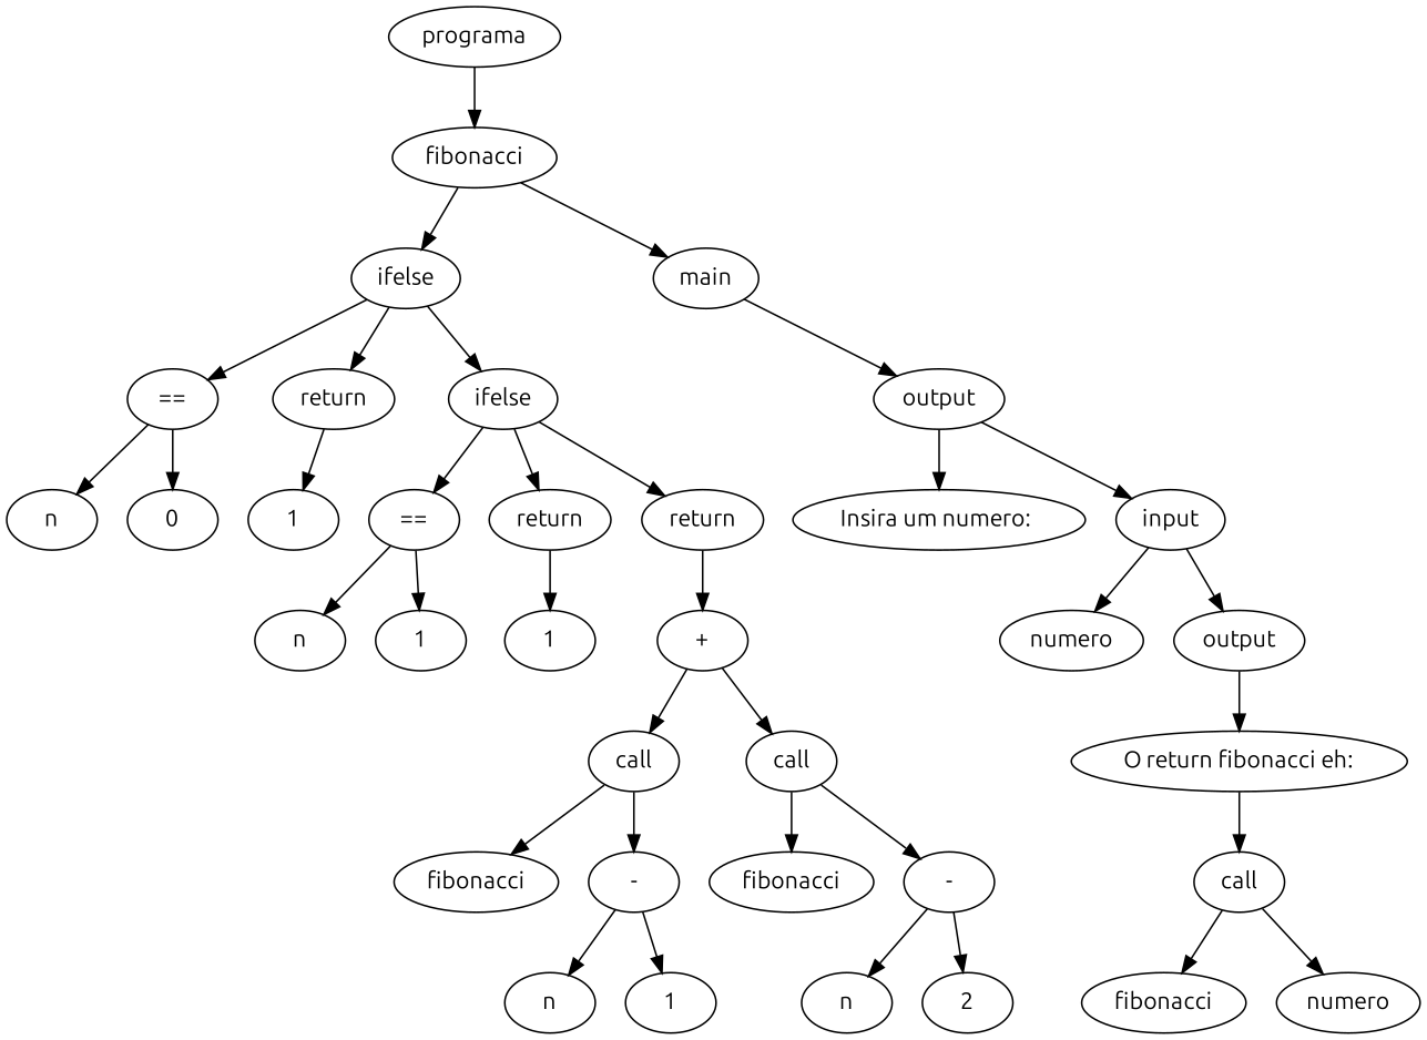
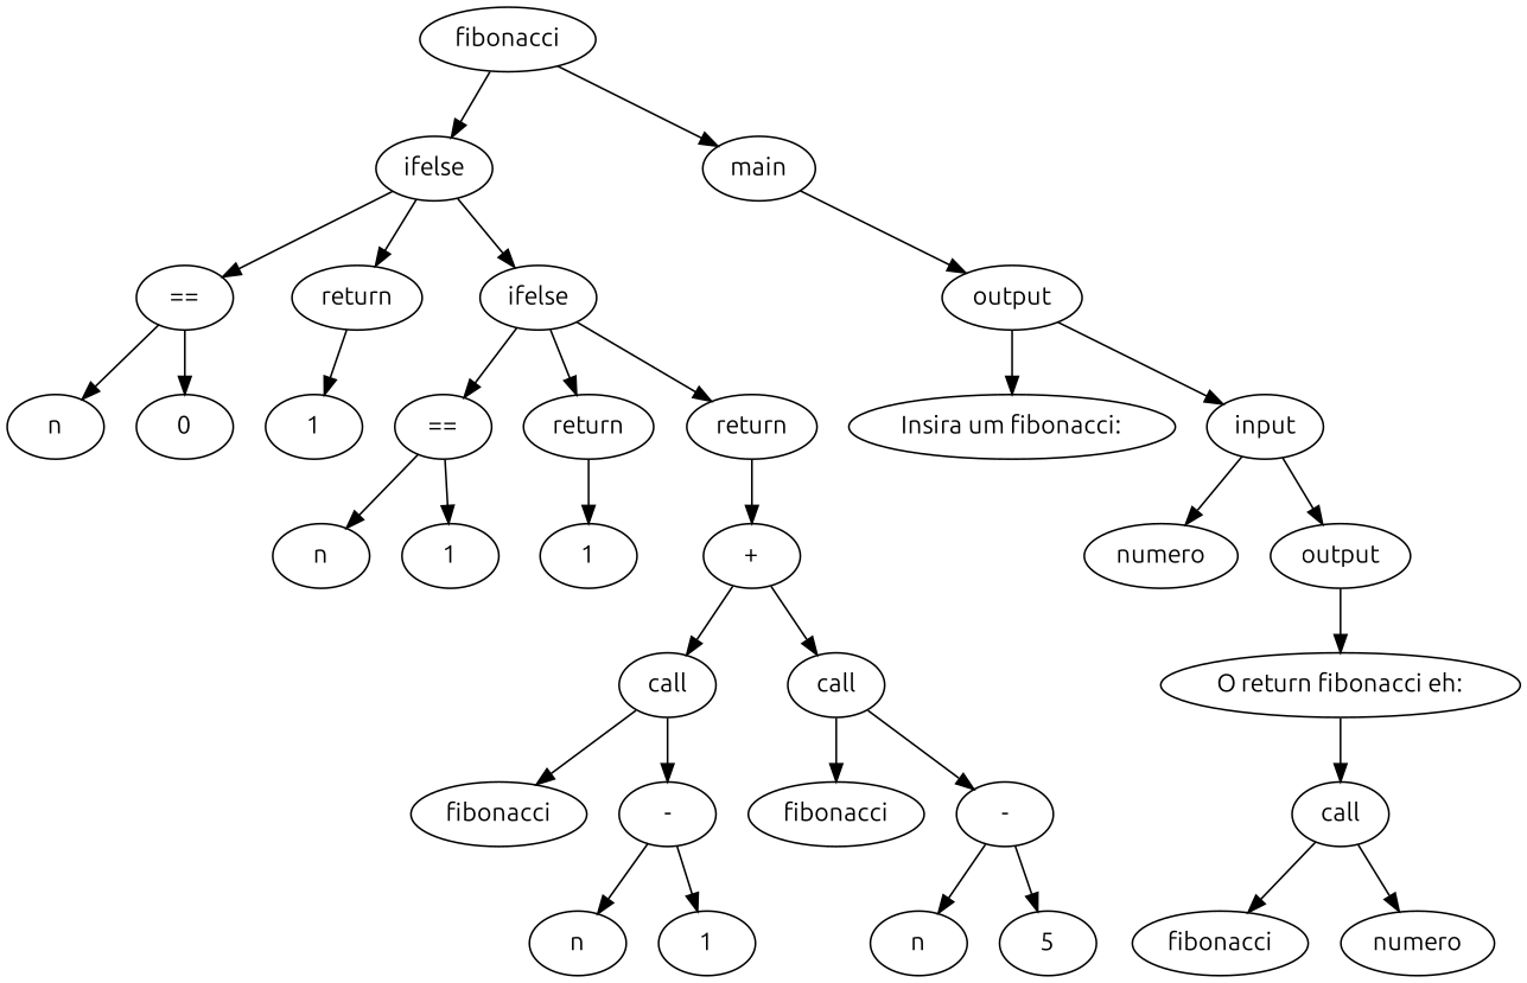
  digraph {
    fontname=Ubuntu
    node [fontname=Ubuntu]
    edge [fontname=Ubuntu]
-   n1 [label=programa]
    n2 [label=fibonacci]
    n3 [label=ifelse]
    n4 [label=main]
    n5 [label="=="]
    n6 [label=return]
    n7 [label=ifelse]
    n8 [label=output]
    n9 [label=n]
    n10 [label=0]
    n11 [label=1]
    n12 [label="=="]
    n13 [label=return]
    n14 [label=return]
    n15 [label=n]
    n16 [label=1]
    n17 [label=1]
    n18 [label="+"]
    n19 [label=call]
    n20 [label=call]
    n21 [label=fibonacci]
    n22 [label="-"]
    n23 [label=fibonacci]
    n24 [label="-"]
    n25 [label=n]
    n26 [label=1]
    n27 [label=n]
-   n28 [label=2]
-   n29 [label="Insira um numero: "]
+   n28 [label=5]
+   n29 [label="Insira um fibonacci:"]
    n30 [label=input]
    n31 [label=numero]
    n32 [label=output]
    n33 [label="O return fibonacci eh:"]
    n34 [label=call]
    n35 [label=fibonacci]
    n36 [label=numero]
-   n1 -> n2
    n2 -> n3
    n2 -> n4
    n3 -> n5
    n3 -> n6
    n3 -> n7
    n4 -> n8
    n5 -> n9
    n5 -> n10
    n6 -> n11
    n7 -> n12
    n7 -> n13
    n7 -> n14
    n8 -> n29
    n8 -> n30
    n12 -> n15
    n12 -> n16
    n13 -> n17
    n14 -> n18
    n18 -> n19
    n18 -> n20
    n19 -> n21
    n19 -> n22
    n20 -> n23
    n20 -> n24
    n22 -> n25
    n22 -> n26
    n24 -> n27
    n24 -> n28
    n30 -> n31
    n30 -> n32
    n32 -> n33
    n33 -> n34
    n34 -> n35
    n34 -> n36
  }
